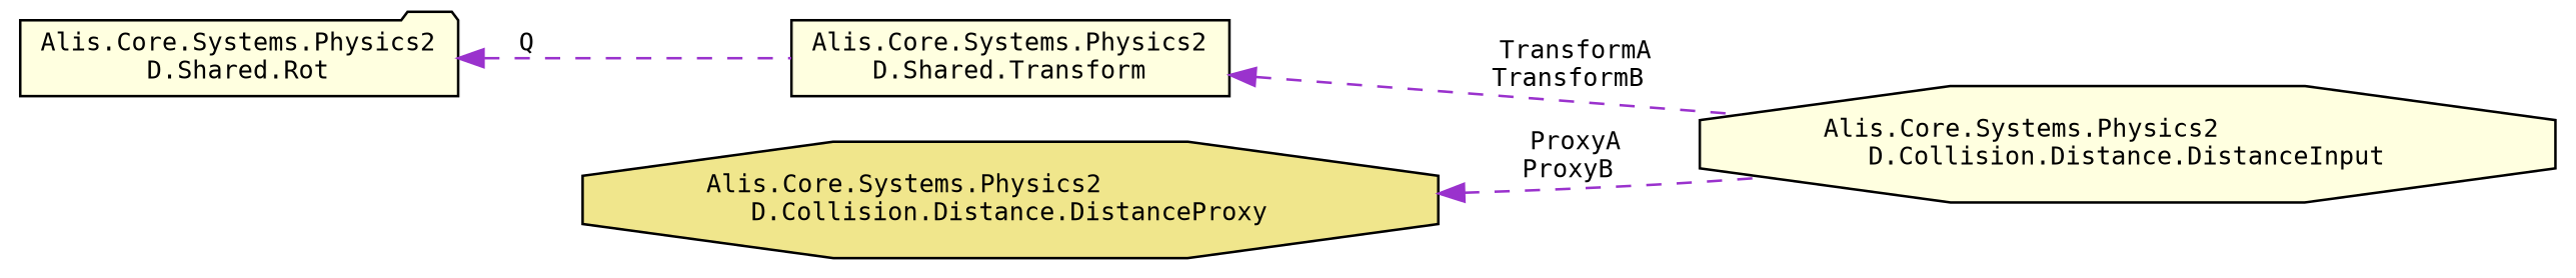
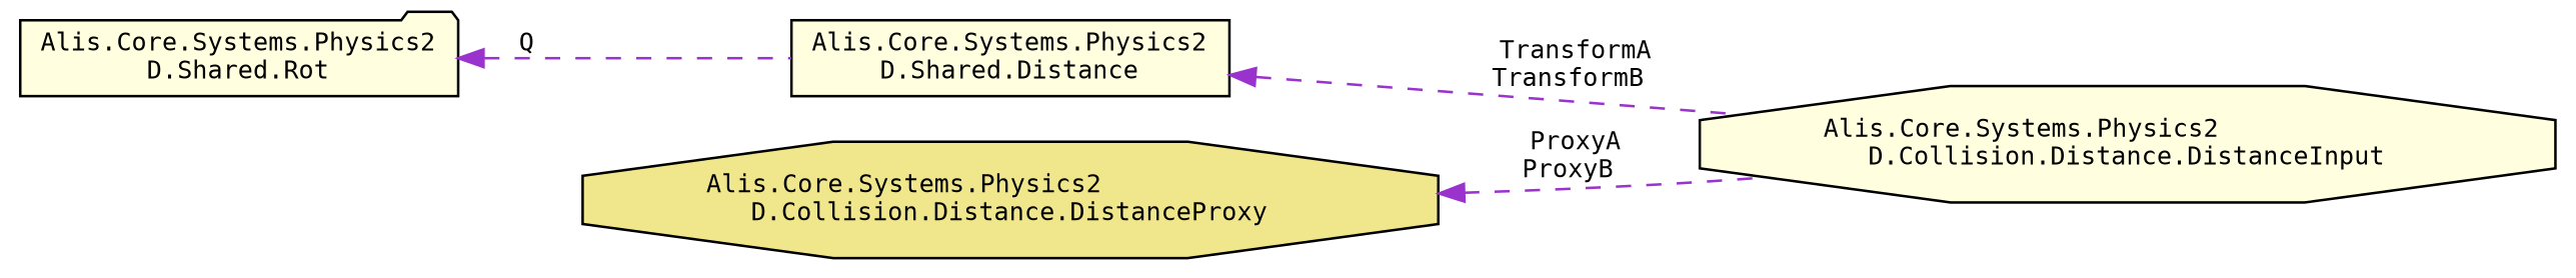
  digraph {
    rankdir=LR
    fontname="DejaVu Sans Mono"
    node [color=black fillcolor=lightyellow fontname="DejaVu Sans Mono" fontsize=10 shape=octagon style=filled]
    edge [color=darkorchid3 dir=back fontname="DejaVu Sans Mono" fontsize=10 labelfontname=Helvetica labelfontsize=10 style=dashed]
    n1 [fontcolor=black height=0.2 label="Alis.Core.Systems.Physics2\lD.Collision.Distance.DistanceInput" width=0.4]
-   n2 [height=0.2 label="Alis.Core.Systems.Physics2\lD.Shared.Transform" shape=box width=0.4]
+   n2 [height=0.2 label="Alis.Core.Systems.Physics2\lD.Shared.Distance" shape=box width=0.4]
    n3 [height=0.2 label="Alis.Core.Systems.Physics2\lD.Shared.Rot" shape=folder width=0.4]
    n4 [fillcolor=khaki height=0.2 label="Alis.Core.Systems.Physics2\lD.Collision.Distance.DistanceProxy" width=0.4]
    n2 -> n1 [label=" TransformA\nTransformB"]
    n3 -> n2 [label=" Q"]
    n4 -> n1 [label=" ProxyA\nProxyB"]
  }
